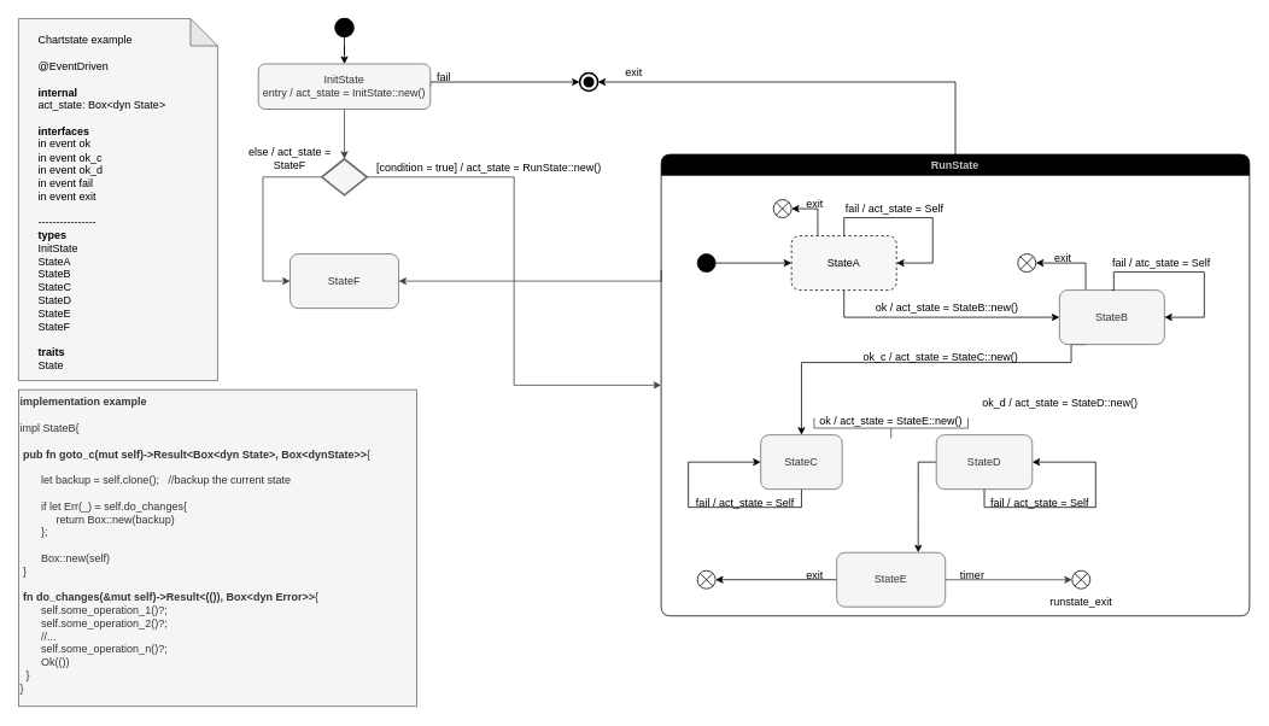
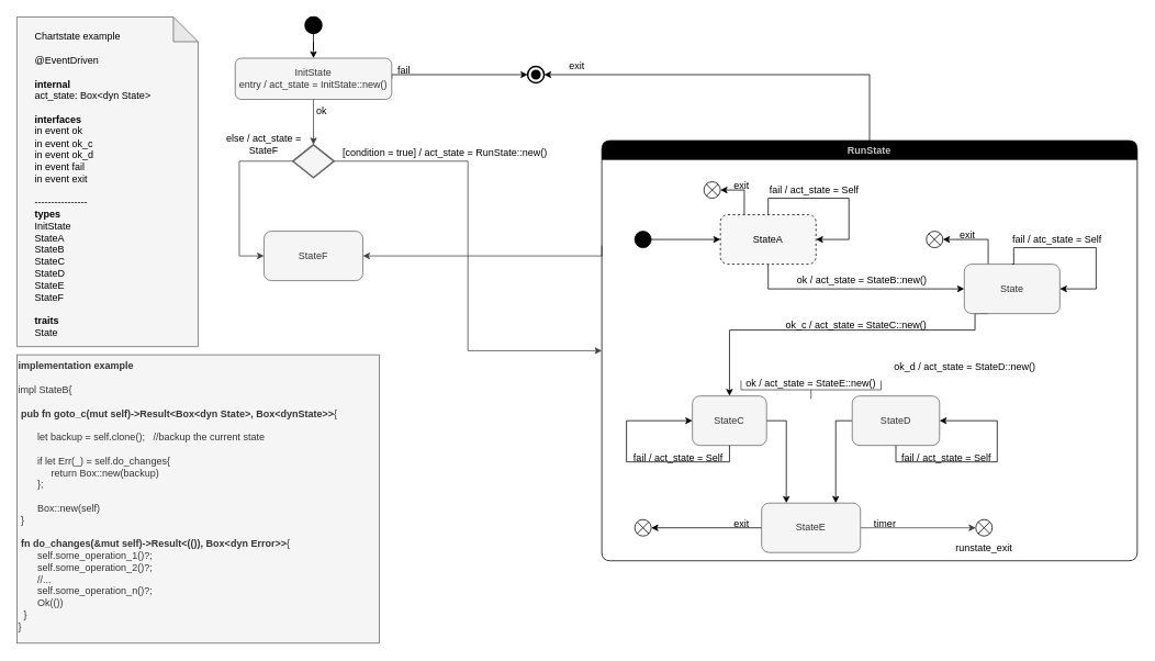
  <mxCell id="0" />
  <mxCell id="1" parent="0" />
  <mxCell id="2" style="edgeStyle=orthogonalEdgeStyle;rounded=0;orthogonalLoop=1;jettySize=auto;html=1;exitX=1;exitY=0.5;exitDx=0;exitDy=0;entryX=0;entryY=0.5;entryDx=0;entryDy=0;entryPerimeter=0;fontColor=#000000;" parent="1" source="4" target="50" edge="1"><mxGeometry relative="1" as="geometry"><mxPoint x="240" y="40" as="targetPoint" /><Array as="points"><mxPoint x="510" y="90" /><mxPoint x="510" y="90" /></Array></mxGeometry></mxCell>
  <mxCell id="3" style="edgeStyle=orthogonalEdgeStyle;rounded=0;orthogonalLoop=1;jettySize=auto;html=1;exitX=0.5;exitY=1;exitDx=0;exitDy=0;entryX=0.5;entryY=0;entryDx=0;entryDy=0;entryPerimeter=0;strokeColor=#404040;fontColor=#000000;startArrow=none;startFill=0;endArrow=classic;endFill=1;" parent="1" source="4" target="57" edge="1"><mxGeometry relative="1" as="geometry" /></mxCell>
  <mxCell id="4" value="&lt;div&gt;InitState&lt;/div&gt;&lt;div&gt;entry / act_state = InitState::new()&lt;br&gt;&lt;/div&gt;" style="rounded=1;whiteSpace=wrap;html=1;fontSize=12;glass=0;strokeWidth=1;shadow=0;fillColor=#f5f5f5;fontColor=#333333;strokeColor=#666666;" parent="1" vertex="1"><mxGeometry x="285" y="70" width="190" height="50" as="geometry" /></mxCell>
  <mxCell id="5" style="edgeStyle=orthogonalEdgeStyle;rounded=0;orthogonalLoop=1;jettySize=auto;html=1;entryX=0.5;entryY=0;entryDx=0;entryDy=0;" parent="1" source="6" target="4" edge="1"><mxGeometry relative="1" as="geometry" /></mxCell>
  <mxCell id="6" value="" style="strokeWidth=2;html=1;shape=mxgraph.flowchart.start_2;whiteSpace=wrap;fillColor=#000000;" parent="1" vertex="1"><mxGeometry x="370" y="20" width="20" height="20" as="geometry" /></mxCell>
  <mxCell id="7" style="edgeStyle=orthogonalEdgeStyle;rounded=0;orthogonalLoop=1;jettySize=auto;html=1;exitX=0.5;exitY=0;exitDx=0;exitDy=0;entryX=1;entryY=0.5;entryDx=0;entryDy=0;entryPerimeter=0;strokeColor=default;fontColor=#000000;startArrow=none;startFill=0;endArrow=classic;endFill=1;" parent="1" source="9" target="50" edge="1"><mxGeometry relative="1" as="geometry" /></mxCell>
  <mxCell id="8" style="edgeStyle=orthogonalEdgeStyle;rounded=0;orthogonalLoop=1;jettySize=auto;html=1;exitX=0;exitY=0.25;exitDx=0;exitDy=0;entryX=1;entryY=0.5;entryDx=0;entryDy=0;strokeColor=#404040;fontColor=#000000;startArrow=none;startFill=0;endArrow=classic;endFill=1;" parent="1" source="9" target="60" edge="1"><mxGeometry relative="1" as="geometry"><Array as="points"><mxPoint x="730" y="310" /></Array></mxGeometry></mxCell>
  <mxCell id="9" value="&lt;font color=&quot;#C7C7C7&quot;&gt;RunState&lt;/font&gt;" style="swimlane;whiteSpace=wrap;html=1;fillColor=#000000;rounded=1;" parent="1" vertex="1"><mxGeometry x="730" y="170" width="650" height="510" as="geometry"><mxRectangle x="570" y="170" width="156" height="50" as="alternateBounds" /></mxGeometry></mxCell>
  <mxCell id="10" style="edgeStyle=orthogonalEdgeStyle;rounded=0;orthogonalLoop=1;jettySize=auto;html=1;exitX=0.5;exitY=1;exitDx=0;exitDy=0;entryX=0;entryY=0.5;entryDx=0;entryDy=0;strokeColor=default;fontColor=#000000;" parent="9" source="12" target="24" edge="1"><mxGeometry relative="1" as="geometry" /></mxCell>
  <mxCell id="11" style="edgeStyle=orthogonalEdgeStyle;rounded=0;orthogonalLoop=1;jettySize=auto;html=1;exitX=0.25;exitY=0;exitDx=0;exitDy=0;entryX=1;entryY=0.5;entryDx=0;entryDy=0;entryPerimeter=0;strokeColor=default;fontColor=#000000;" parent="9" source="12" target="36" edge="1"><mxGeometry relative="1" as="geometry" /></mxCell>
  <mxCell id="12" value="&lt;div&gt;StateA&lt;/div&gt;" style="whiteSpace=wrap;html=1;fontColor=#000000;fillColor=#F7F7F7;rounded=1;dashed=1;" parent="9" vertex="1"><mxGeometry x="143.97" y="90" width="116.03" height="60" as="geometry" /></mxCell>
  <mxCell id="13" style="edgeStyle=orthogonalEdgeStyle;rounded=0;orthogonalLoop=1;jettySize=auto;html=1;entryX=0;entryY=0.5;entryDx=0;entryDy=0;strokeColor=default;fontColor=#000000;exitX=1;exitY=0.5;exitDx=0;exitDy=0;" parent="9" source="14" target="12" edge="1"><mxGeometry relative="1" as="geometry"><mxPoint x="103.97" y="120.0" as="sourcePoint" /></mxGeometry></mxCell>
  <mxCell id="14" value="" style="ellipse;whiteSpace=wrap;html=1;rounded=1;fontColor=#000000;fillColor=#000000;" parent="9" vertex="1"><mxGeometry x="40" y="110" width="20" height="20" as="geometry" /></mxCell>
  <mxCell id="15" value="ok / act_state = StateB::new()" style="text;strokeColor=none;align=center;fillColor=none;html=1;verticalAlign=middle;whiteSpace=wrap;rounded=0;fontColor=#000000;" parent="9" vertex="1"><mxGeometry x="217.94" y="150" width="196.03" height="40" as="geometry" /></mxCell>
  <mxCell id="16" value="fail / act_state = Self" style="text;strokeColor=none;align=center;fillColor=none;html=1;verticalAlign=middle;whiteSpace=wrap;rounded=0;fontColor=#000000;" parent="9" vertex="1"><mxGeometry x="200" y="45" width="116.03" height="30" as="geometry" /></mxCell>
  <mxCell id="17" style="edgeStyle=orthogonalEdgeStyle;rounded=0;orthogonalLoop=1;jettySize=auto;html=1;exitX=0;exitY=0.5;exitDx=0;exitDy=0;entryX=0.75;entryY=0;entryDx=0;entryDy=0;strokeColor=default;fontColor=#000000;startArrow=none;startFill=0;endArrow=classic;endFill=1;" parent="9" source="18" target="29" edge="1"><mxGeometry relative="1" as="geometry" /></mxCell>
  <mxCell id="18" value="&lt;div&gt;StateD&lt;/div&gt;" style="whiteSpace=wrap;html=1;rounded=1;fontColor=#333333;fillColor=#f5f5f5;strokeColor=#666666;" parent="9" vertex="1"><mxGeometry x="303.97" y="310" width="106.03" height="60" as="geometry" /></mxCell>
+ <mxCell id="19" style="edgeStyle=orthogonalEdgeStyle;rounded=0;orthogonalLoop=1;jettySize=auto;html=1;exitX=1;exitY=0.5;exitDx=0;exitDy=0;entryX=0.25;entryY=0;entryDx=0;entryDy=0;strokeColor=default;fontColor=#000000;startArrow=none;startFill=0;endArrow=classic;endFill=1;" parent="9" source="20" target="29" edge="1"><mxGeometry relative="1" as="geometry" /></mxCell>
  <mxCell id="20" value="&lt;div&gt;StateC&lt;/div&gt;" style="whiteSpace=wrap;html=1;rounded=1;fontColor=#333333;fillColor=#f5f5f5;strokeColor=#666666;" parent="9" vertex="1"><mxGeometry x="110" y="310" width="90" height="60" as="geometry" /></mxCell>
  <mxCell id="21" value="ok_c / act_state = StateC::new()" style="text;strokeColor=none;align=center;fillColor=none;html=1;verticalAlign=middle;whiteSpace=wrap;rounded=0;fontColor=#000000;" parent="9" vertex="1"><mxGeometry x="193.97" y="210" width="230" height="30" as="geometry" /></mxCell>
  <mxCell id="22" style="edgeStyle=orthogonalEdgeStyle;rounded=0;orthogonalLoop=1;jettySize=auto;html=1;exitX=0.25;exitY=0;exitDx=0;exitDy=0;entryX=1;entryY=0.5;entryDx=0;entryDy=0;entryPerimeter=0;strokeColor=default;fontColor=#000000;" parent="9" source="24" target="35" edge="1"><mxGeometry relative="1" as="geometry" /></mxCell>
  <mxCell id="23" style="edgeStyle=orthogonalEdgeStyle;rounded=0;orthogonalLoop=1;jettySize=auto;html=1;exitX=0.25;exitY=1;exitDx=0;exitDy=0;entryX=0.5;entryY=0;entryDx=0;entryDy=0;strokeColor=default;fontColor=#000000;startArrow=none;startFill=0;endArrow=classic;endFill=1;" parent="9" source="24" target="20" edge="1"><mxGeometry relative="1" as="geometry"><Array as="points"><mxPoint x="453" y="230" /><mxPoint x="155" y="230" /></Array></mxGeometry></mxCell>
- <mxCell id="24" value="&lt;div&gt;StateB&lt;/div&gt;" style="whiteSpace=wrap;html=1;rounded=1;fontColor=#333333;fillColor=#f5f5f5;strokeColor=#666666;" parent="9" vertex="1"><mxGeometry x="440" y="150" width="116.03" height="60" as="geometry" /></mxCell>
+ <mxCell id="24" value="&lt;div&gt;State&lt;/div&gt;" style="whiteSpace=wrap;html=1;rounded=1;fontColor=#333333;fillColor=#f5f5f5;strokeColor=#666666;" parent="9" vertex="1"><mxGeometry x="440" y="150" width="116.03" height="60" as="geometry" /></mxCell>
  <mxCell id="25" value="ok_d / act_state = StateD::new()" style="text;strokeColor=none;align=center;fillColor=none;html=1;verticalAlign=middle;whiteSpace=wrap;rounded=0;fontColor=#000000;" parent="9" vertex="1"><mxGeometry x="326.03" y="260" width="230" height="30" as="geometry" /></mxCell>
  <mxCell id="26" value="fail / atc_state = Self" style="text;strokeColor=none;align=center;fillColor=none;html=1;verticalAlign=middle;whiteSpace=wrap;rounded=0;fontColor=#000000;" parent="9" vertex="1"><mxGeometry x="460" y="105" width="186.03" height="30" as="geometry" /></mxCell>
  <mxCell id="27" style="edgeStyle=orthogonalEdgeStyle;rounded=0;orthogonalLoop=1;jettySize=auto;html=1;exitX=0;exitY=0.5;exitDx=0;exitDy=0;entryX=1;entryY=0.5;entryDx=0;entryDy=0;entryPerimeter=0;strokeColor=default;fontColor=#000000;" parent="9" source="29" target="33" edge="1"><mxGeometry relative="1" as="geometry" /></mxCell>
  <mxCell id="28" style="edgeStyle=orthogonalEdgeStyle;rounded=0;orthogonalLoop=1;jettySize=auto;html=1;exitX=1;exitY=0.5;exitDx=0;exitDy=0;entryX=0;entryY=0.5;entryDx=0;entryDy=0;entryPerimeter=0;strokeColor=#404040;fontColor=#000000;startArrow=none;startFill=0;endArrow=classic;endFill=1;" parent="9" source="29" target="44" edge="1"><mxGeometry relative="1" as="geometry" /></mxCell>
  <mxCell id="29" value="&lt;div&gt;StateE&lt;/div&gt;" style="whiteSpace=wrap;html=1;rounded=1;fontColor=#333333;fillColor=#f5f5f5;strokeColor=#666666;" parent="9" vertex="1"><mxGeometry x="193.97" y="440" width="120" height="60" as="geometry" /></mxCell>
  <mxCell id="30" value="ok / act_state = StateE::new()" style="text;strokeColor=none;align=center;fillColor=none;html=1;verticalAlign=middle;whiteSpace=wrap;rounded=0;fontColor=#000000;" parent="9" vertex="1"><mxGeometry x="148.97" y="280" width="210" height="30" as="geometry" /></mxCell>
  <mxCell id="31" value="fail / act_state = Self" style="text;strokeColor=none;align=center;fillColor=none;html=1;verticalAlign=middle;whiteSpace=wrap;rounded=0;fontColor=#000000;" parent="9" vertex="1"><mxGeometry x="363.46" y="370" width="111.03" height="30" as="geometry" /></mxCell>
  <mxCell id="32" value="fail / act_state = Self" style="text;strokeColor=none;align=center;fillColor=none;html=1;verticalAlign=middle;whiteSpace=wrap;rounded=0;fontColor=#000000;" parent="9" vertex="1"><mxGeometry x="33.01" y="370" width="120" height="30" as="geometry" /></mxCell>
  <mxCell id="33" value="" style="verticalLabelPosition=bottom;verticalAlign=top;html=1;shape=mxgraph.flowchart.or;rounded=1;fontColor=#000000;fillColor=none;" parent="9" vertex="1"><mxGeometry x="40" y="460" width="20" height="20" as="geometry" /></mxCell>
  <mxCell id="34" value="exit" style="text;strokeColor=none;align=center;fillColor=none;html=1;verticalAlign=middle;whiteSpace=wrap;rounded=0;fontColor=#000000;" parent="9" vertex="1"><mxGeometry x="140" y="450" width="60" height="30" as="geometry" /></mxCell>
  <mxCell id="35" value="" style="verticalLabelPosition=bottom;verticalAlign=top;html=1;shape=mxgraph.flowchart.or;rounded=1;fontColor=#000000;fillColor=none;" parent="9" vertex="1"><mxGeometry x="393.97" y="110" width="20" height="20" as="geometry" /></mxCell>
  <mxCell id="36" value="" style="verticalLabelPosition=bottom;verticalAlign=top;html=1;shape=mxgraph.flowchart.or;rounded=1;fontColor=#000000;fillColor=none;" parent="9" vertex="1"><mxGeometry x="123.97" y="50" width="20" height="20" as="geometry" /></mxCell>
  <mxCell id="37" value="exit" style="text;strokeColor=none;align=center;fillColor=none;html=1;verticalAlign=middle;whiteSpace=wrap;rounded=0;fontColor=#000000;" parent="9" vertex="1"><mxGeometry x="140" y="40" width="60" height="30" as="geometry" /></mxCell>
  <mxCell id="38" value="exit" style="text;strokeColor=none;align=center;fillColor=none;html=1;verticalAlign=middle;whiteSpace=wrap;rounded=0;fontColor=#000000;" parent="9" vertex="1"><mxGeometry x="413.97" y="100" width="60" height="30" as="geometry" /></mxCell>
  <mxCell id="39" style="edgeStyle=orthogonalEdgeStyle;rounded=0;orthogonalLoop=1;jettySize=auto;html=1;exitX=0.5;exitY=0;exitDx=0;exitDy=0;entryX=1;entryY=0.5;entryDx=0;entryDy=0;strokeColor=default;fontColor=#000000;startArrow=none;startFill=0;endArrow=classic;endFill=1;" parent="9" source="12" target="12" edge="1"><mxGeometry relative="1" as="geometry"><Array as="points"><mxPoint x="202" y="70" /><mxPoint x="300" y="70" /><mxPoint x="300" y="120" /></Array></mxGeometry></mxCell>
  <mxCell id="40" style="edgeStyle=orthogonalEdgeStyle;rounded=0;orthogonalLoop=1;jettySize=auto;html=1;exitX=0.5;exitY=0;exitDx=0;exitDy=0;entryX=1;entryY=0.5;entryDx=0;entryDy=0;strokeColor=default;fontColor=#000000;startArrow=none;startFill=0;endArrow=classic;endFill=1;" parent="9" source="24" target="24" edge="1"><mxGeometry relative="1" as="geometry"><Array as="points"><mxPoint x="500" y="150" /><mxPoint x="500" y="130" /><mxPoint x="600" y="130" /><mxPoint x="600" y="180" /></Array></mxGeometry></mxCell>
  <mxCell id="41" style="edgeStyle=orthogonalEdgeStyle;rounded=0;orthogonalLoop=1;jettySize=auto;html=1;exitX=0.5;exitY=1;exitDx=0;exitDy=0;entryX=1;entryY=0.5;entryDx=0;entryDy=0;strokeColor=default;fontColor=#000000;startArrow=none;startFill=0;endArrow=classic;endFill=1;" parent="9" source="18" target="18" edge="1"><mxGeometry relative="1" as="geometry"><Array as="points"><mxPoint x="357" y="390" /><mxPoint x="480" y="390" /><mxPoint x="480" y="340" /></Array></mxGeometry></mxCell>
  <mxCell id="42" style="edgeStyle=orthogonalEdgeStyle;rounded=0;orthogonalLoop=1;jettySize=auto;html=1;exitX=0.5;exitY=1;exitDx=0;exitDy=0;entryX=0;entryY=0.5;entryDx=0;entryDy=0;strokeColor=default;fontColor=#000000;startArrow=none;startFill=0;endArrow=classic;endFill=1;" parent="9" source="20" target="20" edge="1"><mxGeometry relative="1" as="geometry"><Array as="points"><mxPoint x="155" y="390" /><mxPoint x="30" y="390" /><mxPoint x="30" y="340" /></Array></mxGeometry></mxCell>
  <mxCell id="43" value="" style="strokeWidth=1;html=1;shape=mxgraph.flowchart.annotation_2;align=left;labelPosition=right;pointerEvents=1;rounded=0;shadow=0;glass=0;sketch=0;fontColor=#000000;fillColor=none;strokeColor=#424242;rotation=-90;" parent="9" vertex="1"><mxGeometry x="242.7" y="217.5" width="22.54" height="170" as="geometry" /></mxCell>
  <mxCell id="44" value="" style="verticalLabelPosition=bottom;verticalAlign=top;html=1;shape=mxgraph.flowchart.or;rounded=1;fontColor=#000000;fillColor=none;" parent="9" vertex="1"><mxGeometry x="453.97" y="460" width="20" height="20" as="geometry" /></mxCell>
  <mxCell id="45" value="timer" style="text;strokeColor=none;align=center;fillColor=none;html=1;verticalAlign=middle;whiteSpace=wrap;rounded=0;fontColor=#000000;" parent="9" vertex="1"><mxGeometry x="313.97" y="450" width="60" height="30" as="geometry" /></mxCell>
  <mxCell id="46" value="runstate_exit" style="text;html=1;strokeColor=none;fillColor=none;align=center;verticalAlign=middle;whiteSpace=wrap;rounded=0;fontColor=#000000;" parent="9" vertex="1"><mxGeometry x="433.97" y="480" width="60" height="30" as="geometry" /></mxCell>
  <mxCell id="47" value="&lt;font color=&quot;#000000&quot;&gt;[condition = true&lt;/font&gt;&lt;font color=&quot;#000000&quot;&gt;] / act_state = RunState::new()&lt;br&gt;&lt;/font&gt;" style="text;html=1;strokeColor=none;fillColor=none;align=center;verticalAlign=middle;whiteSpace=wrap;rounded=0;fontColor=#C7C7C7;" parent="1" vertex="1"><mxGeometry x="400" y="170" width="280" height="30" as="geometry" /></mxCell>
  <mxCell id="48" value="fail" style="text;html=1;strokeColor=none;fillColor=none;align=center;verticalAlign=middle;whiteSpace=wrap;rounded=0;fontColor=#000000;" parent="1" vertex="1"><mxGeometry x="460" y="75" width="60" height="20" as="geometry" /></mxCell>
  <mxCell id="49" value="" style="strokeWidth=2;html=1;shape=mxgraph.flowchart.start_2;whiteSpace=wrap;fillColor=#000000;" parent="1" vertex="1"><mxGeometry x="645" y="85" width="10" height="10" as="geometry" /></mxCell>
  <mxCell id="50" value="" style="strokeWidth=2;html=1;shape=mxgraph.flowchart.start_2;whiteSpace=wrap;fillColor=none;" parent="1" vertex="1"><mxGeometry x="640" y="80" width="20" height="20" as="geometry" /></mxCell>
  <mxCell id="51" value="exit" style="text;strokeColor=none;align=center;fillColor=none;html=1;verticalAlign=middle;whiteSpace=wrap;rounded=0;fontColor=#000000;" parent="1" vertex="1"><mxGeometry x="670" y="65" width="60" height="30" as="geometry" /></mxCell>
  <mxCell id="52" value="&lt;br&gt;&lt;div&gt;&lt;br&gt;&lt;/div&gt;&lt;div&gt;&lt;br&gt;&lt;/div&gt;" style="shape=note;whiteSpace=wrap;html=1;backgroundOutline=1;darkOpacity=0.05;rounded=1;fontColor=#333333;fillColor=#f5f5f5;verticalAlign=top;strokeColor=#666666;" parent="1" vertex="1"><mxGeometry x="20" y="20" width="220" height="400" as="geometry" /></mxCell>
  <mxCell id="53" value="&lt;div&gt;Chartstate example&lt;/div&gt;&lt;div&gt;&lt;br&gt;&lt;/div&gt;&lt;div&gt;@EventDriven&lt;/div&gt;&lt;div&gt;&lt;br&gt;&lt;/div&gt;&lt;div&gt;&lt;b&gt;internal&lt;/b&gt;&lt;/div&gt;&lt;div&gt;act_state: Box&amp;lt;dyn State&amp;gt;&lt;br&gt;&lt;/div&gt;&lt;div&gt;&lt;br&gt;&lt;/div&gt;&lt;div align=&quot;left&quot;&gt;&lt;b&gt;interfaces&lt;/b&gt;&lt;/div&gt;&lt;div align=&quot;left&quot;&gt;in event ok&lt;/div&gt;&lt;div align=&quot;left&quot;&gt;in event ok_c&lt;/div&gt;&lt;div align=&quot;left&quot;&gt;in event ok_d&lt;br&gt;&lt;/div&gt;&lt;div align=&quot;left&quot;&gt;in event fail&lt;/div&gt;&lt;div align=&quot;left&quot;&gt;in event exit&lt;br&gt;&lt;/div&gt;&lt;div align=&quot;left&quot;&gt;&lt;br&gt;&lt;/div&gt;&lt;div align=&quot;left&quot;&gt;----------------&lt;br&gt;&lt;/div&gt;&lt;div align=&quot;left&quot;&gt;&lt;b&gt;types&lt;/b&gt;&lt;/div&gt;&lt;div align=&quot;left&quot;&gt;InitState&lt;br&gt;&lt;/div&gt;&lt;div align=&quot;left&quot;&gt;StateA&lt;/div&gt;&lt;div align=&quot;left&quot;&gt;StateB&lt;/div&gt;&lt;div align=&quot;left&quot;&gt;StateC&lt;/div&gt;&lt;div align=&quot;left&quot;&gt;StateD&lt;/div&gt;&lt;div align=&quot;left&quot;&gt;StateE&lt;/div&gt;&lt;div align=&quot;left&quot;&gt;StateF&lt;br&gt;&lt;/div&gt;&lt;div align=&quot;left&quot;&gt;&lt;br&gt;&lt;/div&gt;&lt;div align=&quot;left&quot;&gt;&lt;b&gt;traits&lt;/b&gt;&lt;/div&gt;&lt;div align=&quot;left&quot;&gt;State&lt;br&gt;&lt;/div&gt;" style="text;whiteSpace=wrap;html=1;fontColor=#000000;" parent="1" vertex="1"><mxGeometry x="40" y="30" width="200" height="360" as="geometry" /></mxCell>
  <mxCell id="54" value="&lt;div&gt;&lt;b&gt;implementation example&lt;/b&gt;&lt;/div&gt;&lt;div&gt;&lt;br&gt;&lt;/div&gt;&lt;div&gt;impl StateB{&lt;/div&gt;&lt;div&gt;&lt;br&gt;&lt;/div&gt;&lt;div&gt;&lt;span style=&quot;white-space: pre;&quot;&gt; &lt;b&gt;pub &lt;/b&gt;&lt;/span&gt;&lt;b&gt;fn goto_c(mut self)-&amp;gt;Result&amp;lt;Box&amp;lt;dyn State&amp;gt;, Box&amp;lt;dynState&amp;gt;&amp;gt;&lt;/b&gt;{&lt;/div&gt;&lt;div&gt;&lt;br&gt;&lt;/div&gt;&lt;div&gt;&lt;span style=&quot;white-space: pre;&quot;&gt; &lt;/span&gt;&lt;span style=&quot;white-space: pre;&quot;&gt; &lt;/span&gt;&amp;nbsp;&amp;nbsp;&amp;nbsp;&amp;nbsp; let backup = self.clone();&lt;span style=&quot;white-space: pre;&quot;&gt; &lt;span style=&quot;white-space: pre;&quot;&gt; &lt;/span&gt; //backup the current state&lt;/span&gt;&lt;/div&gt;&lt;div&gt;&lt;br&gt;&lt;/div&gt;&lt;div&gt;&lt;span style=&quot;white-space: pre;&quot;&gt; &lt;/span&gt;&lt;span style=&quot;white-space: pre;&quot;&gt;      &lt;/span&gt;if let Err(_) = self.do_changes{&lt;/div&gt;&lt;div&gt;&lt;span style=&quot;white-space: pre;&quot;&gt; &lt;/span&gt;&lt;span style=&quot;white-space: pre;&quot;&gt; &lt;/span&gt;&lt;span style=&quot;white-space: pre;&quot;&gt; &lt;/span&gt;&amp;nbsp;&amp;nbsp;&amp;nbsp;&amp;nbsp;&amp;nbsp;&amp;nbsp;&amp;nbsp;&amp;nbsp; return Box::new(backup)&lt;span style=&quot;white-space: pre;&quot;&gt; &lt;/span&gt;&lt;br&gt;&lt;/div&gt;&lt;div&gt;&lt;span style=&quot;white-space: pre;&quot;&gt; &lt;/span&gt;&lt;span style=&quot;white-space: pre;&quot;&gt; &lt;/span&gt;&amp;nbsp;&amp;nbsp;&amp;nbsp;&amp;nbsp; };&lt;/div&gt;&lt;div&gt;&lt;span style=&quot;white-space: pre;&quot;&gt; &lt;/span&gt;&lt;span style=&quot;white-space: pre;&quot;&gt; &lt;/span&gt;&lt;/div&gt;&lt;div&gt;&lt;span style=&quot;white-space: pre;&quot;&gt; &lt;/span&gt;&lt;span style=&quot;white-space: pre;&quot;&gt; &lt;/span&gt;&amp;nbsp;&amp;nbsp;&amp;nbsp;&amp;nbsp; Box::new(self)&lt;br&gt;&lt;/div&gt;&lt;div&gt;&lt;span style=&quot;white-space: pre;&quot;&gt; &lt;/span&gt;}&lt;/div&gt;&lt;div&gt;&lt;br&gt;&lt;/div&gt;&lt;div&gt;&lt;span style=&quot;white-space: pre;&quot;&gt; &lt;/span&gt;&lt;b&gt;fn do_changes(&amp;amp;mut self)-&amp;gt;Result&amp;lt;(()), Box&amp;lt;dyn Error&amp;gt;&amp;gt;&lt;/b&gt;{&lt;/div&gt;&lt;div&gt;&lt;span style=&quot;white-space: pre;&quot;&gt; &lt;/span&gt;&lt;span style=&quot;white-space: pre;&quot;&gt; &lt;/span&gt;&amp;nbsp;&amp;nbsp;&amp;nbsp;&amp;nbsp; self.some_operation_1()?;&lt;/div&gt;&lt;div&gt;&lt;span style=&quot;white-space: pre;&quot;&gt; &lt;/span&gt;&lt;span style=&quot;white-space: pre;&quot;&gt; &lt;/span&gt;&amp;nbsp;&amp;nbsp;&amp;nbsp;&amp;nbsp; self.some_operation_2()?;&lt;/div&gt;&lt;div&gt;&lt;span style=&quot;white-space: pre;&quot;&gt; &lt;/span&gt;&lt;span style=&quot;white-space: pre;&quot;&gt;      &lt;/span&gt;//...&lt;/div&gt;&lt;div&gt;&lt;span style=&quot;white-space: pre;&quot;&gt; &lt;/span&gt;&lt;span style=&quot;white-space: pre;&quot;&gt; &lt;/span&gt;&amp;nbsp;&amp;nbsp;&amp;nbsp;&amp;nbsp; self.some_operation_n()?;&lt;/div&gt;&lt;div&gt;&lt;span style=&quot;white-space: pre;&quot;&gt; &lt;/span&gt;&lt;span style=&quot;white-space: pre;&quot;&gt; &lt;/span&gt;&amp;nbsp;&amp;nbsp;&amp;nbsp;&amp;nbsp; Ok(())&lt;br&gt;&lt;/div&gt;&lt;div&gt;&lt;span style=&quot;white-space: pre;&quot;&gt; &lt;/span&gt; }&lt;br&gt;&lt;/div&gt;&lt;div&gt;}&lt;br&gt;&lt;/div&gt;" style="text;whiteSpace=wrap;html=1;fontColor=#333333;fillColor=#f5f5f5;strokeColor=#666666;glass=0;rounded=0;shadow=0;" parent="1" vertex="1"><mxGeometry x="20" y="430" width="440" height="350" as="geometry" /></mxCell>
  <mxCell id="55" style="edgeStyle=orthogonalEdgeStyle;rounded=0;orthogonalLoop=1;jettySize=auto;html=1;exitX=1;exitY=0.5;exitDx=0;exitDy=0;exitPerimeter=0;entryX=0;entryY=0.5;entryDx=0;entryDy=0;strokeColor=#404040;fontColor=#000000;startArrow=none;startFill=0;endArrow=classic;endFill=1;" parent="1" source="57" target="9" edge="1"><mxGeometry relative="1" as="geometry" /></mxCell>
  <mxCell id="56" style="edgeStyle=orthogonalEdgeStyle;rounded=0;orthogonalLoop=1;jettySize=auto;html=1;exitX=0;exitY=0.5;exitDx=0;exitDy=0;exitPerimeter=0;entryX=0;entryY=0.5;entryDx=0;entryDy=0;strokeColor=#404040;fontColor=#000000;startArrow=none;startFill=0;endArrow=classic;endFill=1;" parent="1" source="57" target="60" edge="1"><mxGeometry relative="1" as="geometry"><Array as="points"><mxPoint x="290" y="195" /><mxPoint x="290" y="310" /></Array></mxGeometry></mxCell>
  <mxCell id="57" value="" style="strokeWidth=2;html=1;shape=mxgraph.flowchart.decision;whiteSpace=wrap;rounded=0;shadow=0;glass=0;sketch=0;strokeColor=#666666;fontColor=#333333;fillColor=#f5f5f5;" parent="1" vertex="1"><mxGeometry x="355" y="175" width="50" height="40" as="geometry" /></mxCell>
+ <mxCell id="58" value="ok" style="text;html=1;strokeColor=none;fillColor=none;align=center;verticalAlign=middle;whiteSpace=wrap;rounded=0;fontColor=#000000;" parent="1" vertex="1"><mxGeometry x="360" y="120" width="60" height="30" as="geometry" /></mxCell>
  <mxCell id="59" value="else / act_state = StateF" style="text;strokeColor=none;align=center;fillColor=none;html=1;verticalAlign=middle;whiteSpace=wrap;rounded=0;fontColor=#000000;" parent="1" vertex="1"><mxGeometry x="260" y="160" width="120" height="30" as="geometry" /></mxCell>
  <mxCell id="60" value="StateF" style="rounded=1;whiteSpace=wrap;html=1;shadow=0;glass=0;sketch=0;strokeColor=#666666;strokeWidth=1;fontColor=#333333;fillColor=#f5f5f5;" parent="1" vertex="1"><mxGeometry x="320" y="280" width="120" height="60" as="geometry" /></mxCell>
